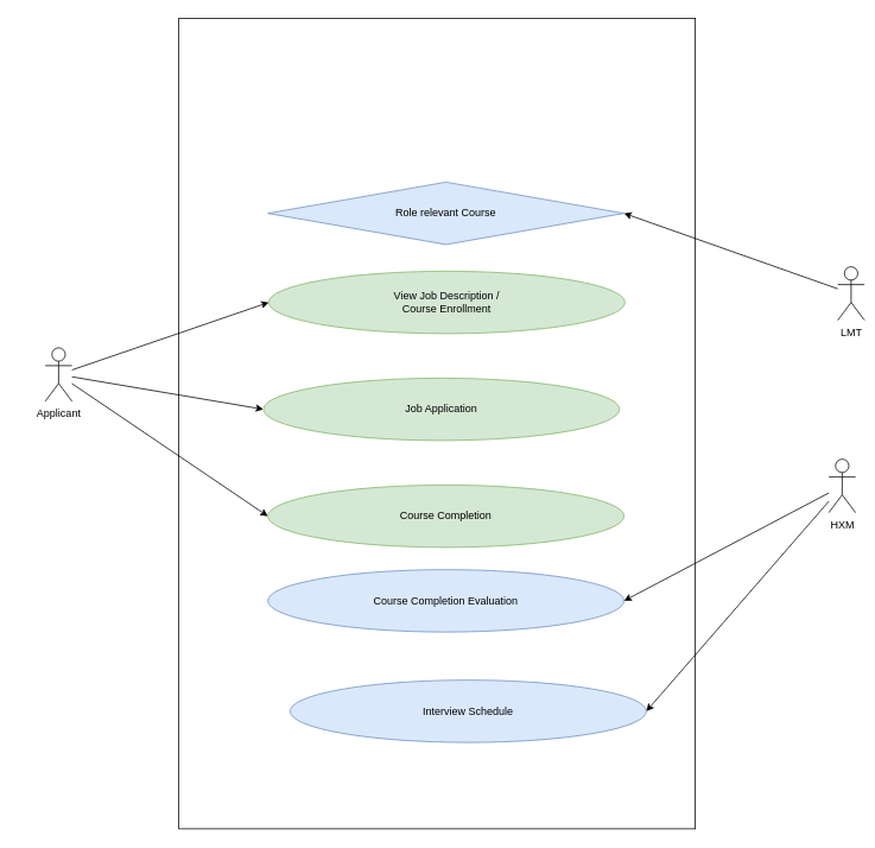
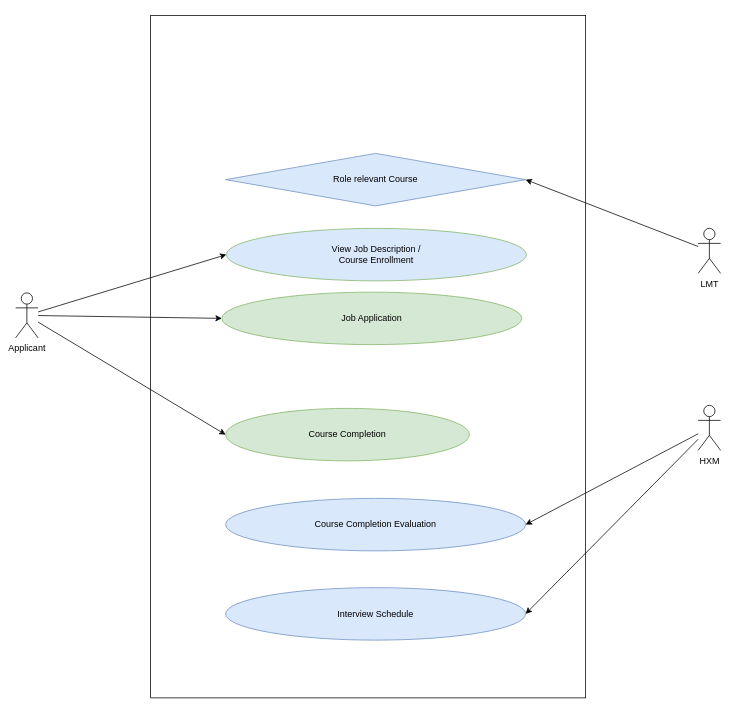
  <mxCell id="0" />
  <mxCell id="1" parent="0" />
  <mxCell id="2" value="" style="rounded=0;whiteSpace=wrap;html=1;" vertex="1" parent="1"><mxGeometry x="200" y="20" width="580" height="910" as="geometry" /></mxCell>
  <mxCell id="3" value="Role relevant Course" style="rhombus;whiteSpace=wrap;html=1;fillColor=#dae8fc;strokeColor=#6c8ebf;" vertex="1" parent="1"><mxGeometry x="300" y="204" width="400" height="70" as="geometry" /></mxCell>
- <mxCell id="4" value="Course Completion" style="ellipse;whiteSpace=wrap;html=1;fillColor=#d5e8d4;strokeColor=#82b366;" vertex="1" parent="1"><mxGeometry x="300" y="544" width="400" height="70" as="geometry" /></mxCell>
- <mxCell id="5" value="Course Completion Evaluation" style="ellipse;whiteSpace=wrap;html=1;fillColor=#dae8fc;strokeColor=#6c8ebf;" vertex="1" parent="1"><mxGeometry x="300" y="639" width="400" height="70" as="geometry" /></mxCell>
- <mxCell id="6" value="Job Application" style="ellipse;whiteSpace=wrap;html=1;fillColor=#d5e8d4;strokeColor=#82b366;" vertex="1" parent="1"><mxGeometry x="295" y="424" width="400" height="70" as="geometry" /></mxCell>
- <mxCell id="7" value="&lt;div&gt;View Job Description /&lt;/div&gt;&lt;div&gt;Course&amp;nbsp;Enrollment &lt;/div&gt;" style="ellipse;whiteSpace=wrap;html=1;fillColor=#d5e8d4;strokeColor=#82b366;" vertex="1" parent="1"><mxGeometry x="301" y="304" width="400" height="70" as="geometry" /></mxCell>
- <mxCell id="8" value="Interview Schedule" style="ellipse;whiteSpace=wrap;html=1;fillColor=#dae8fc;strokeColor=#6c8ebf;" vertex="1" parent="1"><mxGeometry x="325" y="763" width="400" height="70" as="geometry" /></mxCell>
+ <mxCell id="4" value="Course Completion" style="ellipse;whiteSpace=wrap;html=1;fillColor=#d5e8d4;strokeColor=#82b366;" vertex="1" parent="1"><mxGeometry x="300" y="544" width="325" height="70" as="geometry" /></mxCell>
+ <mxCell id="5" value="Course Completion Evaluation" style="ellipse;whiteSpace=wrap;html=1;fillColor=#dae8fc;strokeColor=#6c8ebf;" vertex="1" parent="1"><mxGeometry x="300" y="664" width="400" height="70" as="geometry" /></mxCell>
+ <mxCell id="6" value="Job Application" style="ellipse;whiteSpace=wrap;html=1;fillColor=#d5e8d4;strokeColor=#82b366;" vertex="1" parent="1"><mxGeometry x="295" y="389" width="400" height="70" as="geometry" /></mxCell>
+ <mxCell id="7" value="&lt;div&gt;View Job Description /&lt;/div&gt;&lt;div&gt;Course&amp;nbsp;Enrollment &lt;/div&gt;" style="ellipse;whiteSpace=wrap;html=1;fillColor=#dae8fc;strokeColor=#82b366;" vertex="1" parent="1"><mxGeometry x="301" y="304" width="400" height="70" as="geometry" /></mxCell>
+ <mxCell id="8" value="Interview Schedule" style="ellipse;whiteSpace=wrap;html=1;fillColor=#dae8fc;strokeColor=#6c8ebf;" vertex="1" parent="1"><mxGeometry x="300" y="783" width="400" height="70" as="geometry" /></mxCell>
  <mxCell id="9" style="rounded=0;orthogonalLoop=1;jettySize=auto;html=1;entryX=0;entryY=0.5;entryDx=0;entryDy=0;" edge="1" parent="1" source="12" target="6"><mxGeometry relative="1" as="geometry" /></mxCell>
  <mxCell id="10" style="rounded=0;orthogonalLoop=1;jettySize=auto;html=1;entryX=0;entryY=0.5;entryDx=0;entryDy=0;" edge="1" parent="1" source="12" target="7"><mxGeometry relative="1" as="geometry" /></mxCell>
  <mxCell id="11" style="rounded=0;orthogonalLoop=1;jettySize=auto;html=1;entryX=0;entryY=0.5;entryDx=0;entryDy=0;" edge="1" parent="1" source="12" target="4"><mxGeometry relative="1" as="geometry" /></mxCell>
- <mxCell id="12" value="Applicant" style="shape=umlActor;verticalLabelPosition=bottom;verticalAlign=top;html=1;outlineConnect=0;" vertex="1" parent="1"><mxGeometry x="50" y="390" width="30" height="60" as="geometry" /></mxCell>
+ <mxCell id="12" value="Applicant" style="shape=umlActor;verticalLabelPosition=bottom;verticalAlign=top;html=1;outlineConnect=0;" vertex="1" parent="1"><mxGeometry x="20" y="390" width="30" height="60" as="geometry" /></mxCell>
  <mxCell id="13" style="rounded=0;orthogonalLoop=1;jettySize=auto;html=1;entryX=1;entryY=0.5;entryDx=0;entryDy=0;" edge="1" parent="1" source="14" target="3"><mxGeometry relative="1" as="geometry" /></mxCell>
- <mxCell id="14" value="LMT" style="shape=umlActor;verticalLabelPosition=bottom;verticalAlign=top;html=1;outlineConnect=0;" vertex="1" parent="1"><mxGeometry x="940" y="299" width="30" height="60" as="geometry" /></mxCell>
+ <mxCell id="14" value="LMT" style="shape=umlActor;verticalLabelPosition=bottom;verticalAlign=top;html=1;outlineConnect=0;" vertex="1" parent="1"><mxGeometry x="930" y="304" width="30" height="60" as="geometry" /></mxCell>
  <mxCell id="15" style="rounded=0;orthogonalLoop=1;jettySize=auto;html=1;entryX=1;entryY=0.5;entryDx=0;entryDy=0;" edge="1" parent="1" source="17" target="5"><mxGeometry relative="1" as="geometry" /></mxCell>
  <mxCell id="16" style="rounded=0;orthogonalLoop=1;jettySize=auto;html=1;entryX=1;entryY=0.5;entryDx=0;entryDy=0;" edge="1" parent="1" source="17" target="8"><mxGeometry relative="1" as="geometry" /></mxCell>
- <mxCell id="17" value="HXM" style="shape=umlActor;verticalLabelPosition=bottom;verticalAlign=top;html=1;outlineConnect=0;" vertex="1" parent="1"><mxGeometry x="930" y="515" width="30" height="60" as="geometry" /></mxCell>
+ <mxCell id="17" value="HXM" style="shape=umlActor;verticalLabelPosition=bottom;verticalAlign=top;html=1;outlineConnect=0;" vertex="1" parent="1"><mxGeometry x="930" y="540" width="30" height="60" as="geometry" /></mxCell>
